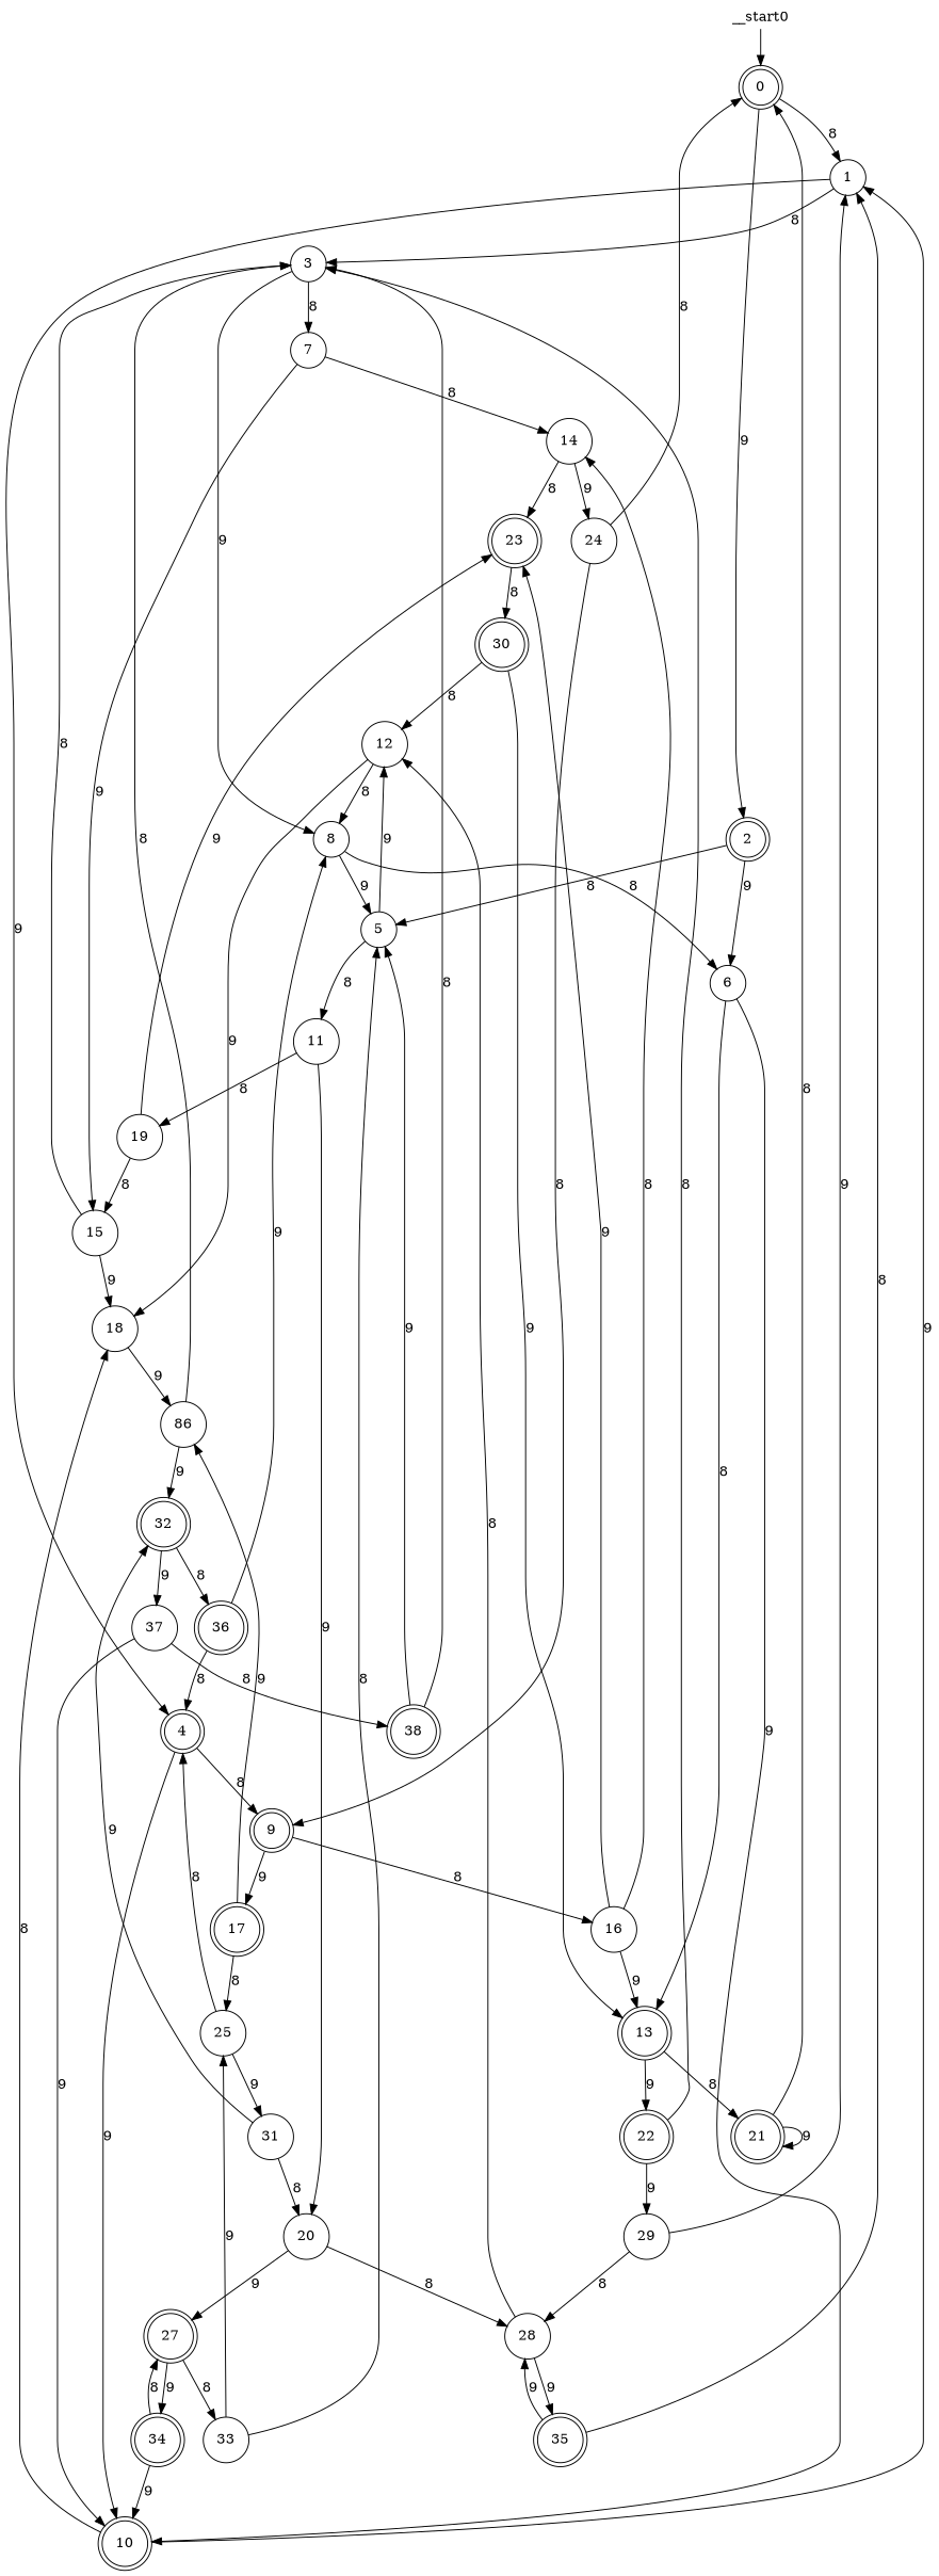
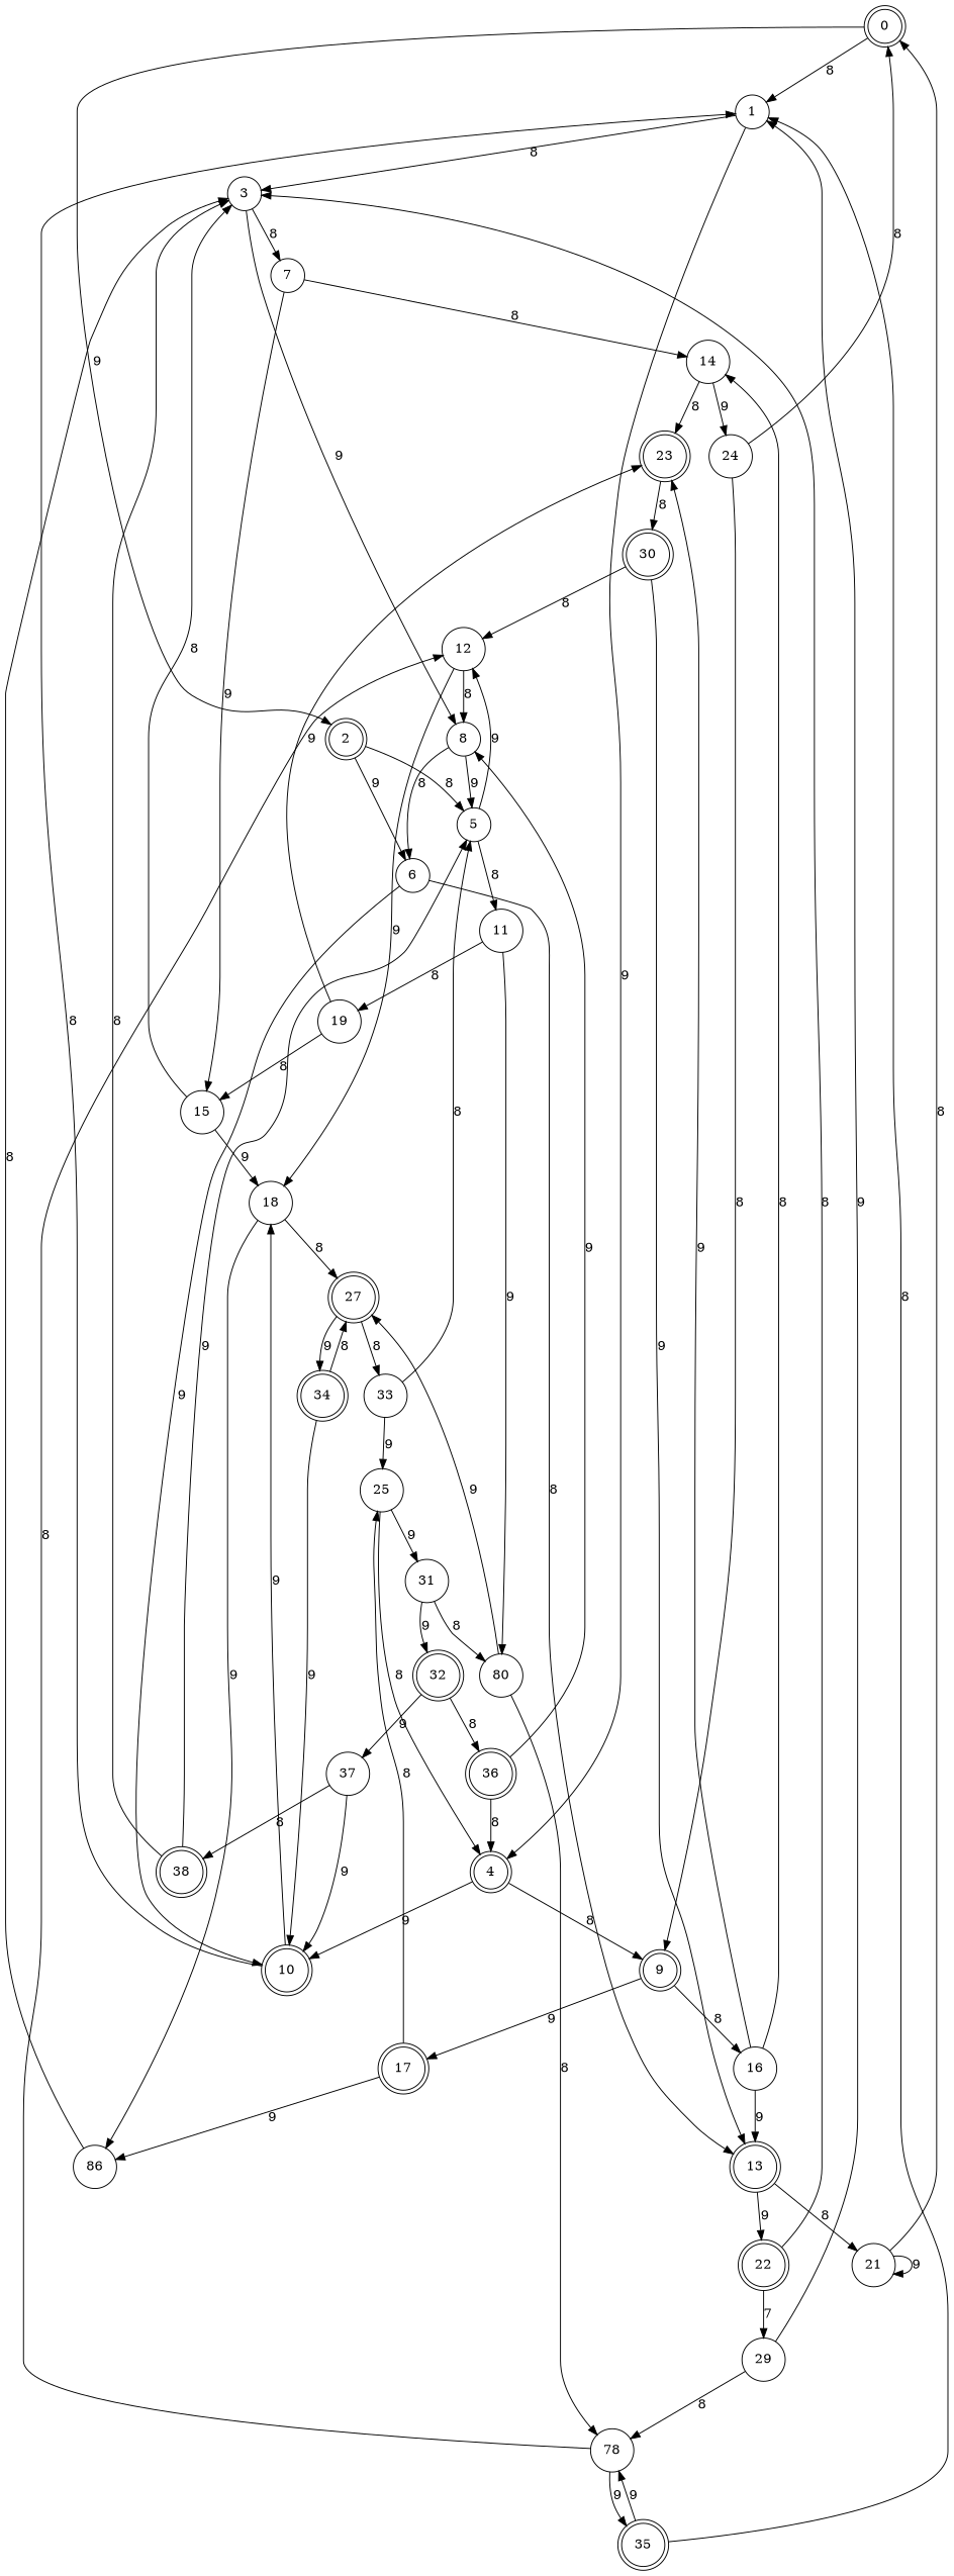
  digraph {
    node [shape=circle]
    n1 [label=0 shape=doublecircle]
    n2 [label=1]
    n3 [label=2 shape=doublecircle]
    n4 [label=3]
    n5 [label=4 shape=doublecircle]
    n6 [label=5]
    n7 [label=6]
    n8 [label=7]
    n9 [label=8]
    n10 [label=9 shape=doublecircle]
    n11 [label=10 shape=doublecircle]
    n12 [label=11]
    n13 [label=12]
    n14 [label=13 shape=doublecircle]
    n15 [label=14]
    n16 [label=15]
    n17 [label=16]
    n18 [label=17 shape=doublecircle]
    n19 [label=18]
    n20 [label=19]
-   n21 [label=20]
-   n22 [label=21 shape=doublecircle]
+   n21 [label=80]
+   n22 [label=21]
    n23 [label=22 shape=doublecircle]
    n24 [label=23 shape=doublecircle]
    n25 [label=24]
    n26 [label=25]
    n27 [label=86]
    n28 [label=27 shape=doublecircle]
-   n29 [label=28]
+   n29 [label=78]
    n30 [label=29]
    n31 [label=30 shape=doublecircle]
    n32 [label=31]
    n33 [label=32 shape=doublecircle]
    n34 [label=33]
    n35 [label=34 shape=doublecircle]
    n36 [label=35 shape=doublecircle]
    n37 [label=36 shape=doublecircle]
    n38 [label=37]
    n39 [label=38 shape=doublecircle]
-   __start0 [height=0 shape=none width=0]
    n1 -> n2 [label=8]
    n1 -> n3 [label=9]
    n2 -> n4 [label=8]
    n2 -> n5 [label=9]
    n3 -> n6 [label=8]
    n3 -> n7 [label=9]
    n4 -> n8 [label=8]
    n4 -> n9 [label=9]
    n5 -> n10 [label=8]
    n5 -> n11 [label=9]
    n6 -> n12 [label=8]
    n6 -> n13 [label=9]
    n7 -> n11 [label=9]
    n7 -> n14 [label=8]
    n8 -> n15 [label=8]
    n8 -> n16 [label=9]
    n9 -> n6 [label=9]
    n9 -> n7 [label=8]
    n10 -> n17 [label=8]
    n10 -> n18 [label=9]
-   n11 -> n2 [label=9]
-   n11 -> n19 [label=8]
+   n11 -> n2 [label=8]
+   n11 -> n19 [label=9]
    n12 -> n20 [label=8]
    n12 -> n21 [label=9]
    n13 -> n9 [label=8]
    n13 -> n19 [label=9]
    n14 -> n22 [label=8]
    n14 -> n23 [label=9]
    n15 -> n24 [label=8]
    n15 -> n25 [label=9]
    n16 -> n4 [label=8]
    n16 -> n19 [label=9]
    n17 -> n14 [label=9]
    n17 -> n15 [label=8]
    n17 -> n24 [label=9]
    n18 -> n26 [label=8]
    n18 -> n27 [label=9]
    n19 -> n27 [label=9]
+   n19 -> n28 [label=8]
    n20 -> n16 [label=8]
    n20 -> n24 [label=9]
    n21 -> n28 [label=9]
    n21 -> n29 [label=8]
    n22 -> n1 [label=8]
    n22 -> n22 [label=9]
    n23 -> n4 [label=8]
-   n23 -> n30 [label=9]
+   n23 -> n30 [label=7]
    n24 -> n31 [label=8]
    n25 -> n1 [label=8]
    n25 -> n10 [label=8]
    n26 -> n5 [label=8]
    n26 -> n32 [label=9]
    n27 -> n4 [label=8]
-   n27 -> n33 [label=9]
    n28 -> n34 [label=8]
    n28 -> n35 [label=9]
    n29 -> n13 [label=8]
    n29 -> n36 [label=9]
    n30 -> n2 [label=9]
    n30 -> n29 [label=8]
    n31 -> n13 [label=8]
    n31 -> n14 [label=9]
    n32 -> n21 [label=8]
    n32 -> n33 [label=9]
    n33 -> n37 [label=8]
    n33 -> n38 [label=9]
    n34 -> n6 [label=8]
    n34 -> n26 [label=9]
    n35 -> n11 [label=9]
    n35 -> n28 [label=8]
    n36 -> n2 [label=8]
    n36 -> n29 [label=9]
    n37 -> n5 [label=8]
    n37 -> n9 [label=9]
    n38 -> n11 [label=9]
    n38 -> n39 [label=8]
    n39 -> n4 [label=8]
    n39 -> n6 [label=9]
-   __start0 -> n1
  }
